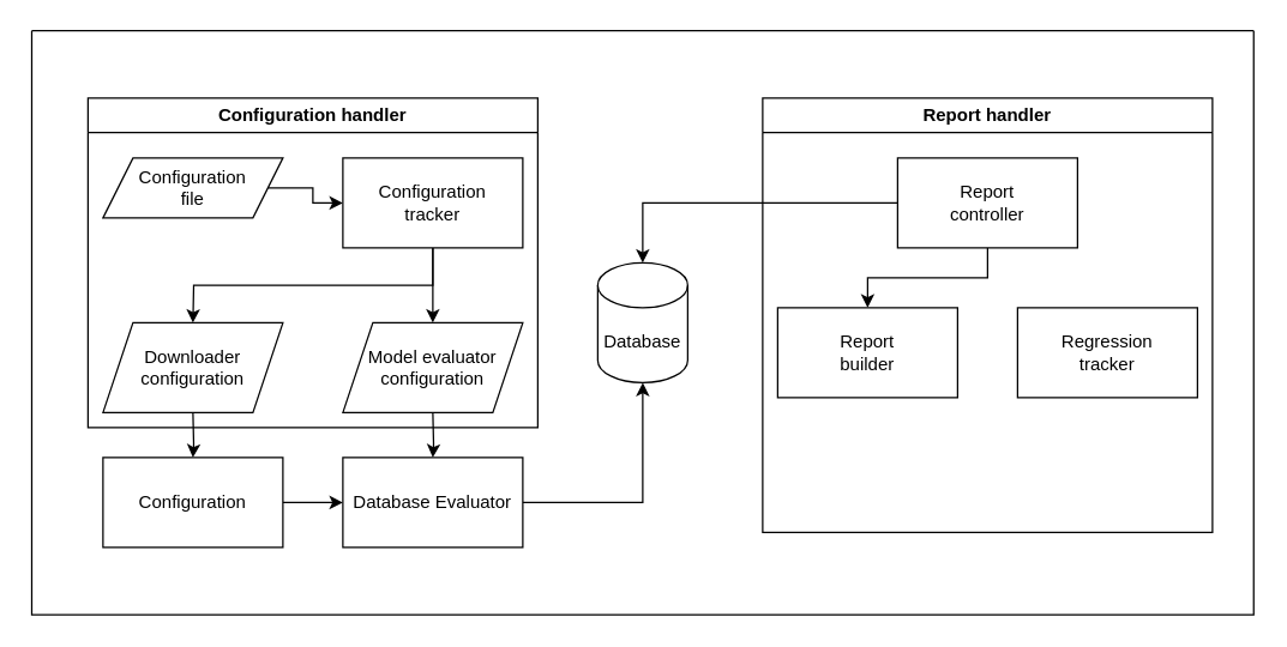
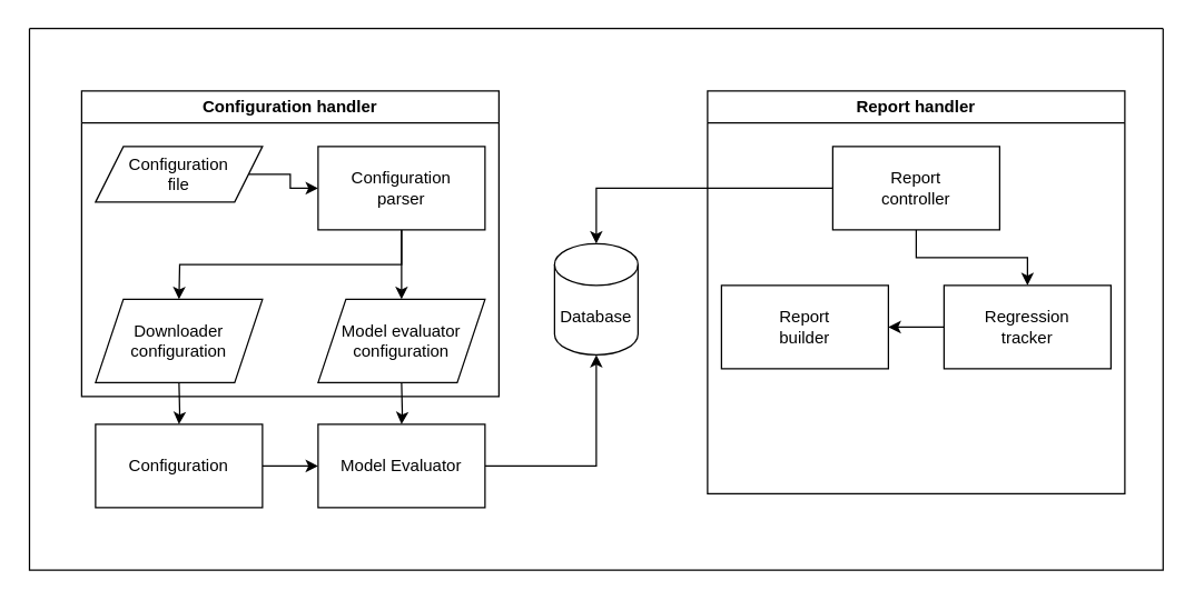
  <mxCell id="0" />
  <mxCell id="1" parent="0" />
  <mxCell id="2" style="edgeStyle=orthogonalEdgeStyle;rounded=0;orthogonalLoop=1;jettySize=auto;html=1;" parent="1" source="3" target="5" edge="1"><mxGeometry relative="1" as="geometry" /></mxCell>
  <mxCell id="3" value="Configuration" style="rounded=0;whiteSpace=wrap;html=1;" parent="1" vertex="1"><mxGeometry x="68" y="305" width="120" height="60" as="geometry" /></mxCell>
  <mxCell id="4" style="edgeStyle=orthogonalEdgeStyle;rounded=0;orthogonalLoop=1;jettySize=auto;html=1;" parent="1" source="5" target="6" edge="1"><mxGeometry relative="1" as="geometry" /></mxCell>
- <mxCell id="5" value="Database Evaluator" style="rounded=0;whiteSpace=wrap;html=1;" parent="1" vertex="1"><mxGeometry x="228" y="305" width="120" height="60" as="geometry" /></mxCell>
+ <mxCell id="5" value="Model Evaluator" style="rounded=0;whiteSpace=wrap;html=1;" parent="1" vertex="1"><mxGeometry x="228" y="305" width="120" height="60" as="geometry" /></mxCell>
  <mxCell id="6" value="Database" style="shape=cylinder3;whiteSpace=wrap;html=1;boundedLbl=1;backgroundOutline=1;size=15;" parent="1" vertex="1"><mxGeometry x="398" y="175" width="60" height="80" as="geometry" /></mxCell>
  <mxCell id="7" value="Configuration handler" style="swimlane;whiteSpace=wrap;html=1;" parent="1" vertex="1"><mxGeometry x="58" width="300" height="220" as="geometry" y="65" /></mxCell>
  <mxCell id="8" style="edgeStyle=orthogonalEdgeStyle;rounded=0;orthogonalLoop=1;jettySize=auto;html=1;exitX=1;exitY=0.5;exitDx=0;exitDy=0;entryX=0;entryY=0.5;entryDx=0;entryDy=0;" parent="7" source="12" target="11" edge="1"><mxGeometry relative="1" as="geometry"><mxPoint x="130" y="70" as="sourcePoint" /></mxGeometry></mxCell>
  <mxCell id="9" style="edgeStyle=orthogonalEdgeStyle;rounded=0;orthogonalLoop=1;jettySize=auto;html=1;" parent="7" source="11" edge="1"><mxGeometry relative="1" as="geometry"><mxPoint x="230" y="150" as="targetPoint" /></mxGeometry></mxCell>
  <mxCell id="10" style="edgeStyle=orthogonalEdgeStyle;rounded=0;orthogonalLoop=1;jettySize=auto;html=1;exitX=0.5;exitY=1;exitDx=0;exitDy=0;" parent="7" source="11" edge="1"><mxGeometry relative="1" as="geometry"><mxPoint x="70" y="150" as="targetPoint" /></mxGeometry></mxCell>
- <mxCell id="11" value="Configuration&lt;div&gt;tracker&lt;/div&gt;" style="rounded=0;whiteSpace=wrap;html=1;" parent="7" vertex="1"><mxGeometry x="170" y="40" width="120" height="60" as="geometry" /></mxCell>
+ <mxCell id="11" value="Configuration&lt;div&gt;parser&lt;/div&gt;" style="rounded=0;whiteSpace=wrap;html=1;" parent="7" vertex="1"><mxGeometry x="170" y="40" width="120" height="60" as="geometry" /></mxCell>
  <mxCell id="12" value="Configuration&lt;div&gt;file&lt;/div&gt;" style="shape=parallelogram;perimeter=parallelogramPerimeter;whiteSpace=wrap;html=1;fixedSize=1;" vertex="1" parent="7"><mxGeometry x="10" y="40" width="120" height="40" as="geometry" /></mxCell>
  <mxCell id="13" value="Downloader&lt;div&gt;configuration&lt;/div&gt;" style="shape=parallelogram;perimeter=parallelogramPerimeter;whiteSpace=wrap;html=1;fixedSize=1;" vertex="1" parent="7"><mxGeometry x="10" y="150" width="120" height="60" as="geometry" /></mxCell>
  <mxCell id="14" value="Model evaluator&lt;div&gt;configuration&lt;/div&gt;" style="shape=parallelogram;perimeter=parallelogramPerimeter;whiteSpace=wrap;html=1;fixedSize=1;" vertex="1" parent="7"><mxGeometry x="170" y="150" width="120" height="60" as="geometry" /></mxCell>
  <mxCell id="15" style="edgeStyle=orthogonalEdgeStyle;rounded=0;orthogonalLoop=1;jettySize=auto;html=1;exitX=0.5;exitY=1;exitDx=0;exitDy=0;" parent="1" target="3" edge="1"><mxGeometry relative="1" as="geometry"><mxPoint x="128" y="275" as="sourcePoint" /></mxGeometry></mxCell>
  <mxCell id="16" style="edgeStyle=orthogonalEdgeStyle;rounded=0;orthogonalLoop=1;jettySize=auto;html=1;exitX=0.5;exitY=1;exitDx=0;exitDy=0;" parent="1" target="5" edge="1"><mxGeometry relative="1" as="geometry"><mxPoint x="288" y="275" as="sourcePoint" /></mxGeometry></mxCell>
  <mxCell id="17" value="Report handler" style="swimlane;whiteSpace=wrap;html=1;" parent="1" vertex="1"><mxGeometry x="508" width="300" height="290" as="geometry" y="65" /></mxCell>
- <mxCell id="18" style="edgeStyle=orthogonalEdgeStyle;rounded=0;orthogonalLoop=1;jettySize=auto;html=1;" parent="17" source="20" target="21" edge="1"><mxGeometry relative="1" as="geometry" /></mxCell>
+ <mxCell id="19" style="edgeStyle=orthogonalEdgeStyle;rounded=0;orthogonalLoop=1;jettySize=auto;html=1;" parent="17" source="20" target="23" edge="1"><mxGeometry relative="1" as="geometry" /></mxCell>
  <mxCell id="20" value="Report&lt;div&gt;controller&lt;/div&gt;" style="rounded=0;whiteSpace=wrap;html=1;" parent="17" vertex="1"><mxGeometry x="90" y="40" width="120" height="60" as="geometry" /></mxCell>
  <mxCell id="21" value="Report&lt;div&gt;builder&lt;/div&gt;" style="rounded=0;whiteSpace=wrap;html=1;" parent="17" vertex="1"><mxGeometry x="10" y="140" width="120" height="60" as="geometry" /></mxCell>
+ <mxCell id="22" style="edgeStyle=orthogonalEdgeStyle;rounded=0;orthogonalLoop=1;jettySize=auto;html=1;" edge="1" parent="17" source="23" target="21"><mxGeometry relative="1" as="geometry" /></mxCell>
  <mxCell id="23" value="Regression&lt;div&gt;tracker&lt;/div&gt;" style="rounded=0;whiteSpace=wrap;html=1;" parent="17" vertex="1"><mxGeometry x="170" y="140" width="120" height="60" as="geometry" /></mxCell>
  <mxCell id="24" style="edgeStyle=orthogonalEdgeStyle;rounded=0;orthogonalLoop=1;jettySize=auto;html=1;exitX=0;exitY=0.5;exitDx=0;exitDy=0;" parent="1" source="20" target="6" edge="1"><mxGeometry relative="1" as="geometry" /></mxCell>
  <mxCell id="25" value="" style="swimlane;startSize=0;" parent="1" vertex="1"><mxGeometry x="20.5" y="20" width="815" height="390" as="geometry" /></mxCell>
